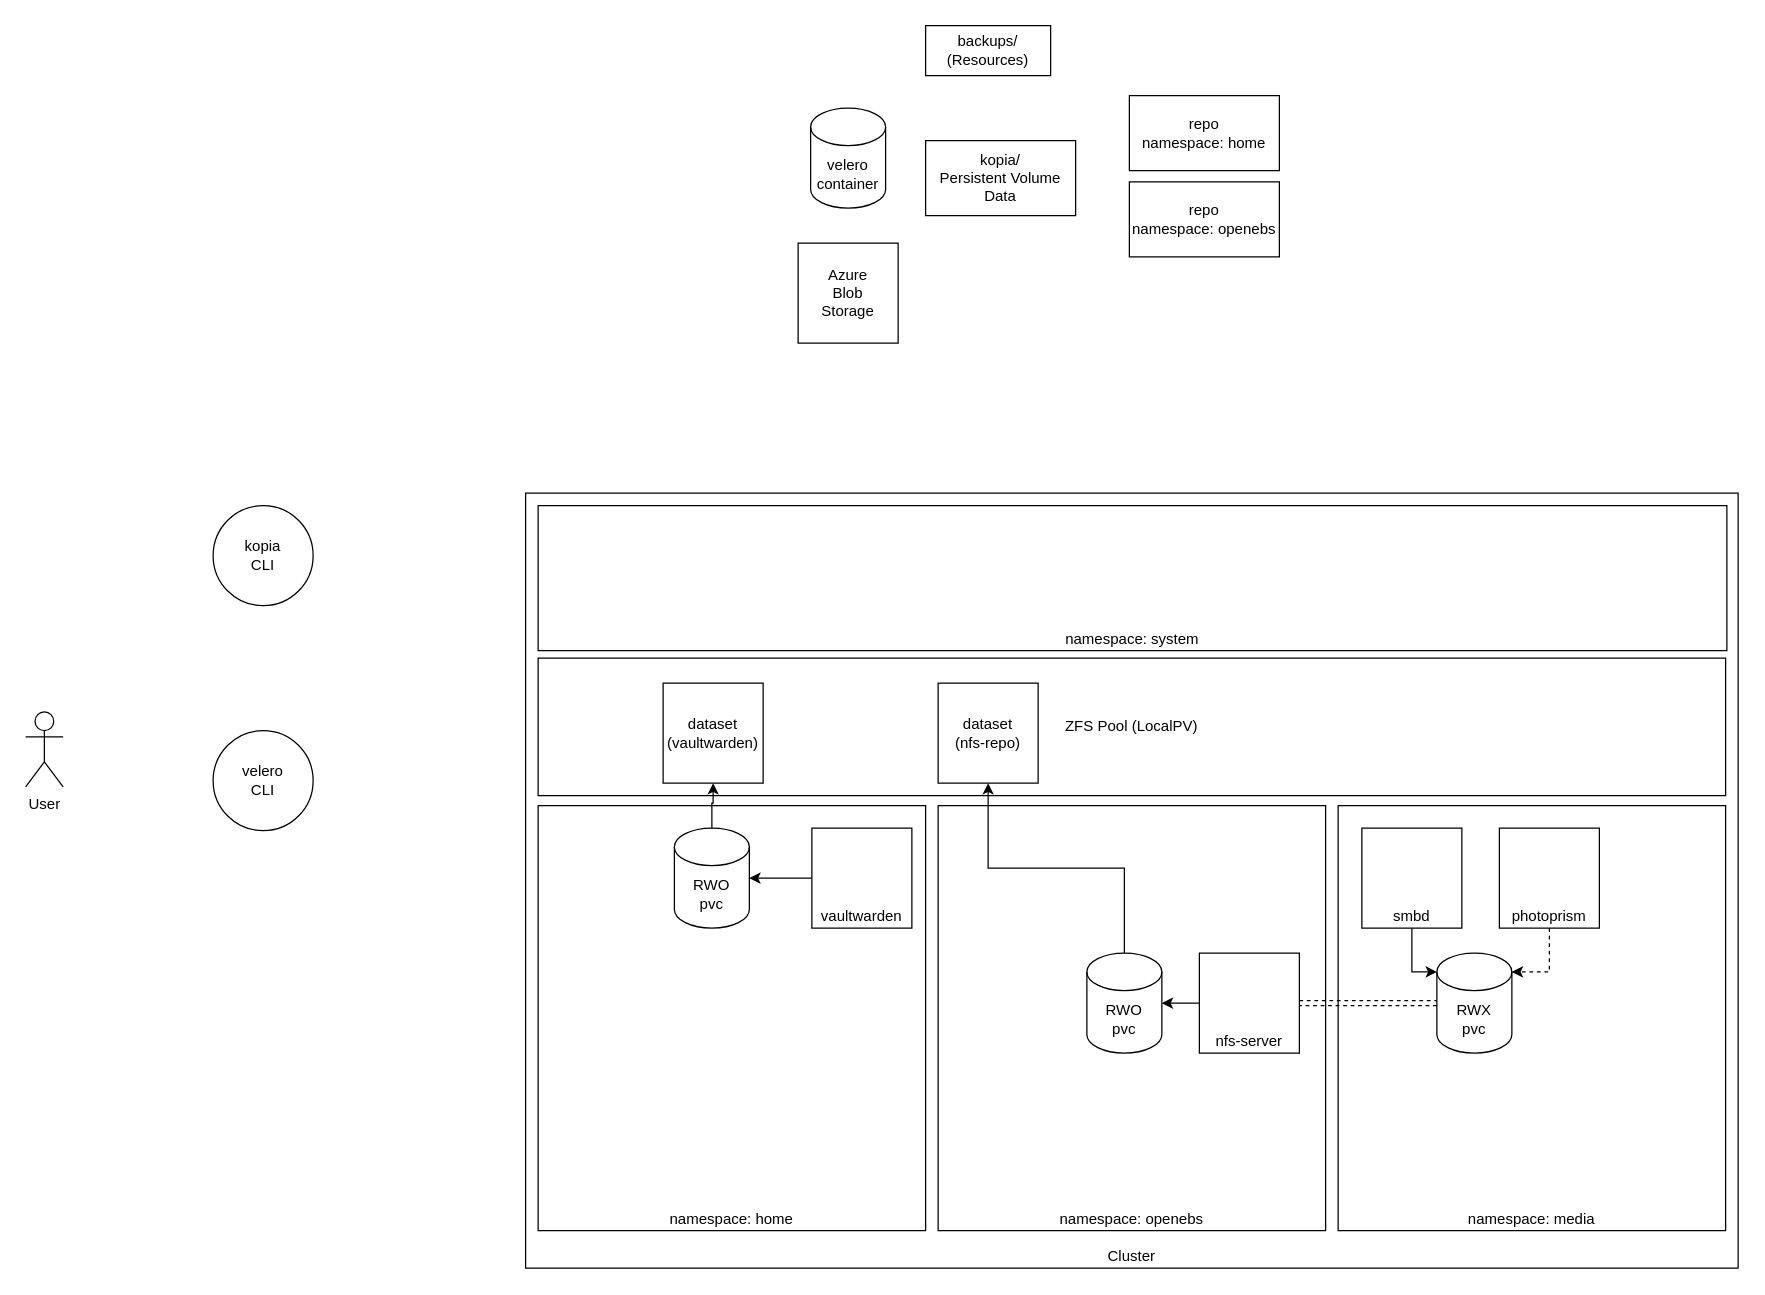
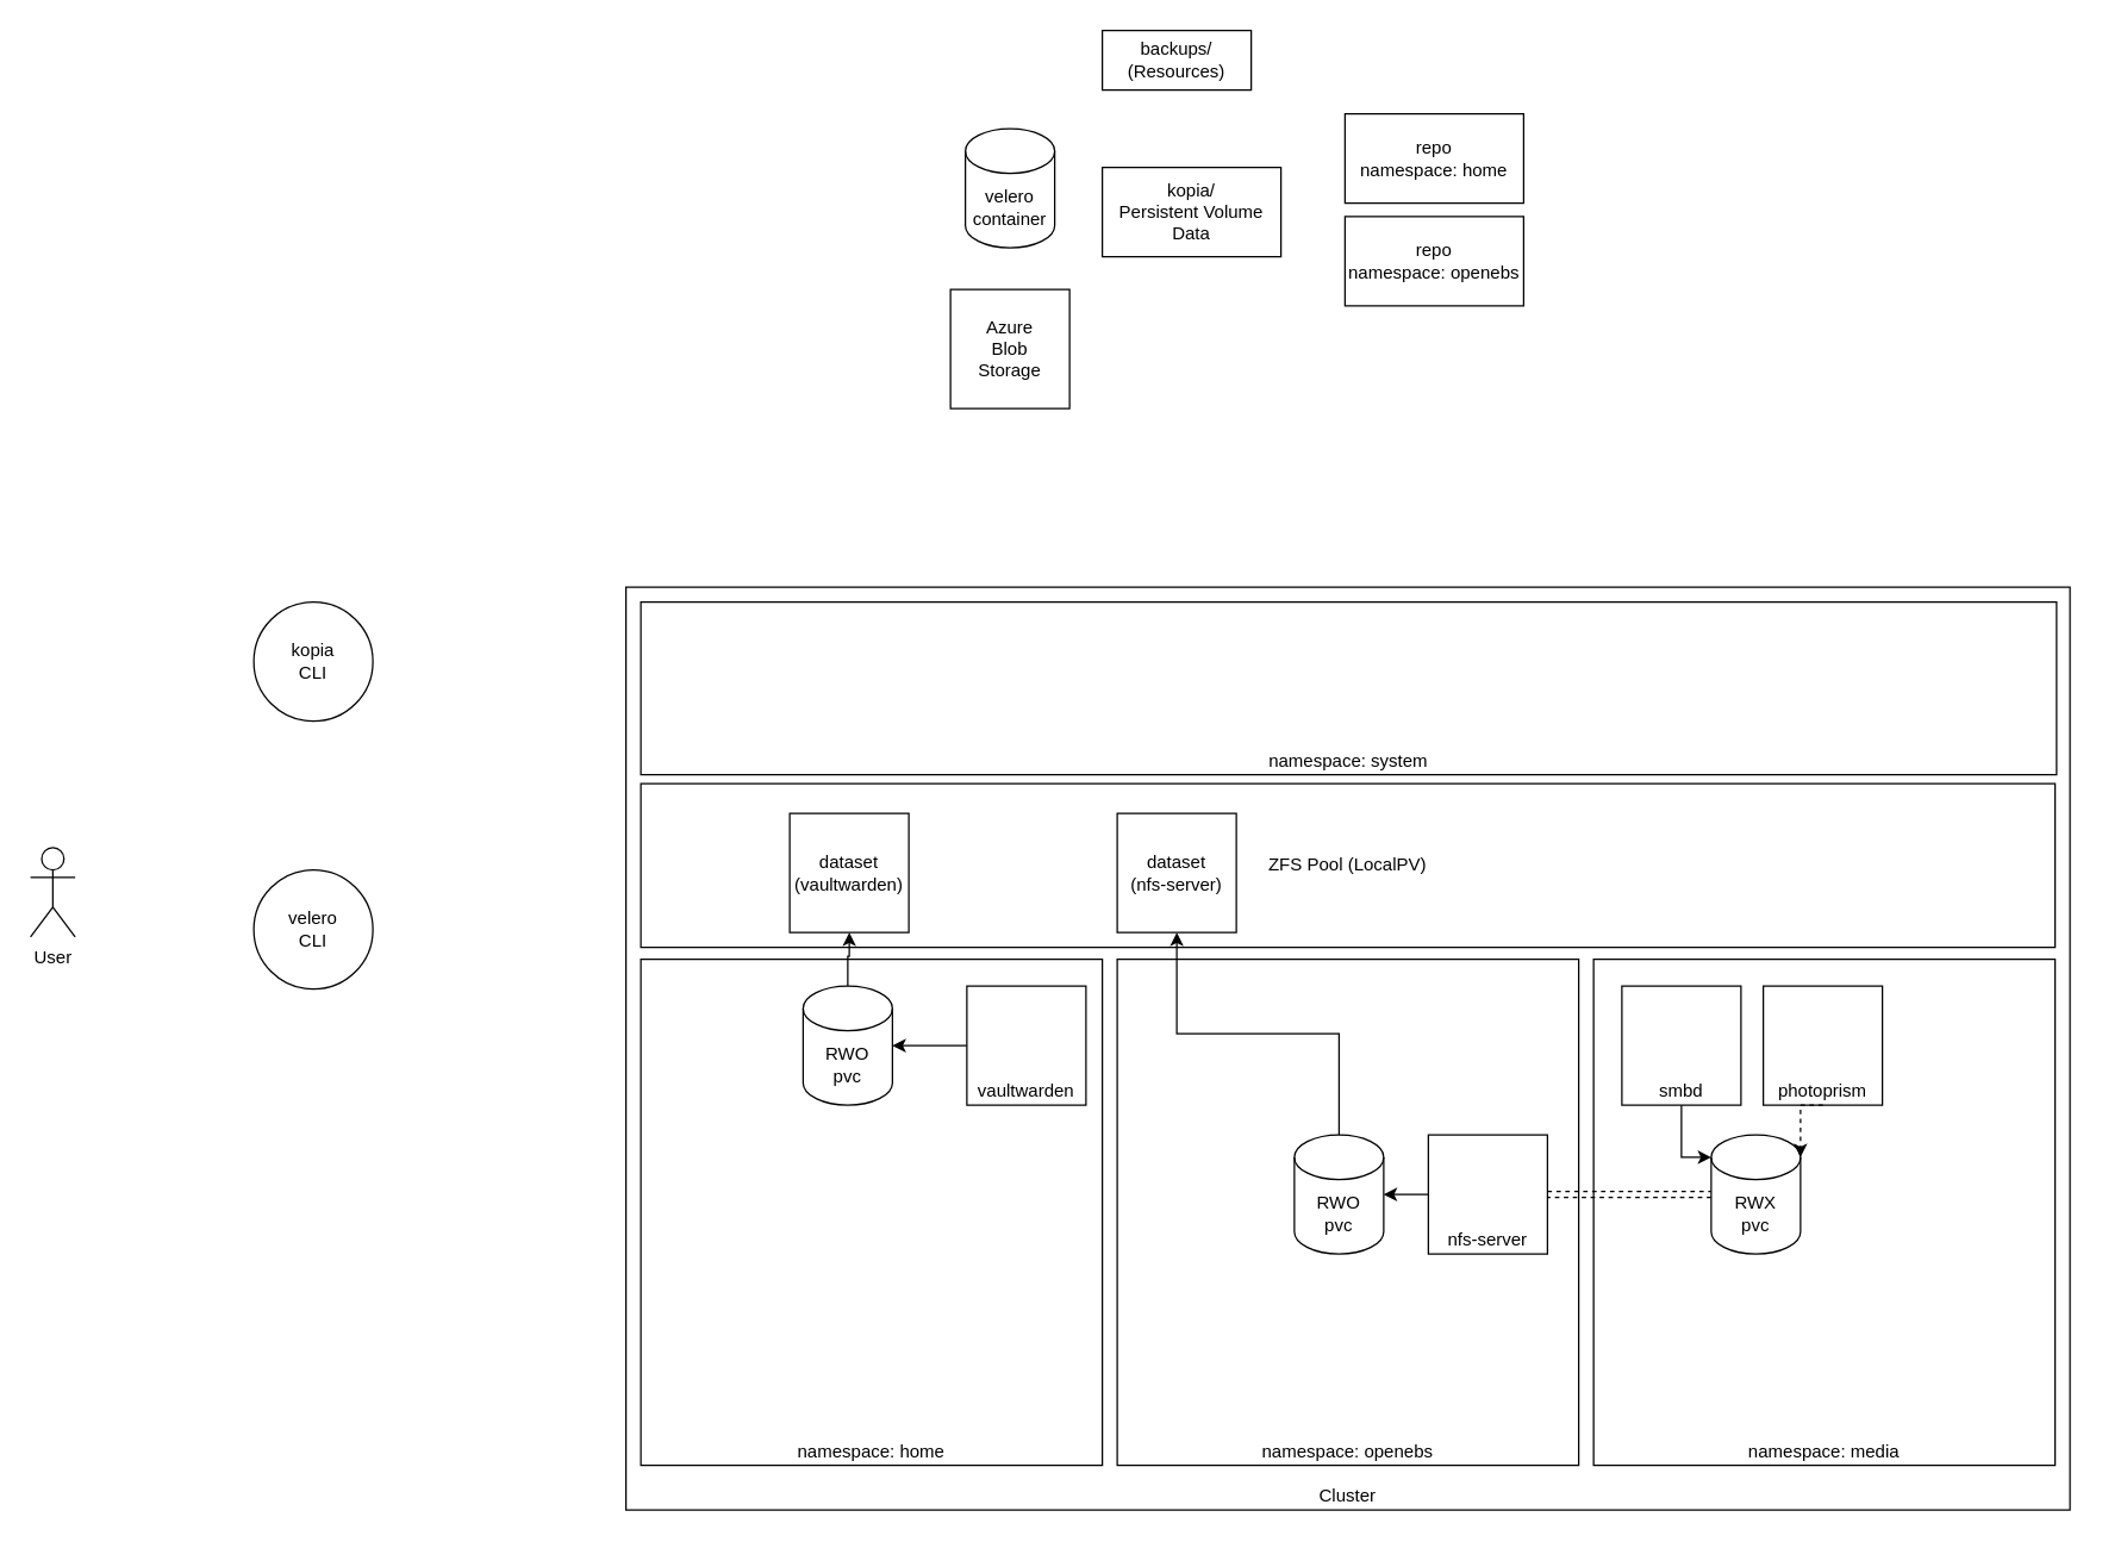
  <mxCell id="0" />
  <mxCell id="1" parent="0" />
  <mxCell id="2" value="Cluster" style="rounded=0;whiteSpace=wrap;html=1;verticalAlign=bottom;" vertex="1" parent="1"><mxGeometry x="420" y="394" width="970" height="620" as="geometry" /></mxCell>
  <mxCell id="3" value="namespace: home" style="rounded=0;whiteSpace=wrap;html=1;verticalAlign=bottom;" vertex="1" parent="1"><mxGeometry x="430" y="644" width="310" height="340.0" as="geometry" /></mxCell>
  <mxCell id="4" value="namespace: openebs" style="rounded=0;whiteSpace=wrap;html=1;verticalAlign=bottom;" vertex="1" parent="1"><mxGeometry x="750" y="644" width="310" height="340.0" as="geometry" /></mxCell>
  <mxCell id="5" value="namespace: media" style="rounded=0;whiteSpace=wrap;html=1;verticalAlign=bottom;" vertex="1" parent="1"><mxGeometry x="1070" y="644" width="310" height="340.0" as="geometry" /></mxCell>
  <mxCell id="6" value="smbd" style="whiteSpace=wrap;html=1;aspect=fixed;verticalAlign=bottom;" vertex="1" parent="1"><mxGeometry x="1089" y="662" width="80" height="80" as="geometry" /></mxCell>
- <mxCell id="7" value="photoprism" style="whiteSpace=wrap;html=1;aspect=fixed;verticalAlign=bottom;" vertex="1" parent="1"><mxGeometry x="1199" y="662" width="80" height="80" as="geometry" /></mxCell>
+ <mxCell id="7" value="photoprism" style="whiteSpace=wrap;html=1;aspect=fixed;verticalAlign=bottom;" vertex="1" parent="1"><mxGeometry x="1184" y="662" width="80" height="80" as="geometry" /></mxCell>
  <mxCell id="8" style="edgeStyle=orthogonalEdgeStyle;rounded=0;orthogonalLoop=1;jettySize=auto;html=1;exitX=0;exitY=0.5;exitDx=0;exitDy=0;" edge="1" parent="1" source="9" target="17"><mxGeometry relative="1" as="geometry" /></mxCell>
  <mxCell id="9" value="nfs-server" style="whiteSpace=wrap;html=1;aspect=fixed;verticalAlign=bottom;" vertex="1" parent="1"><mxGeometry x="959" y="762" width="80" height="80" as="geometry" /></mxCell>
  <mxCell id="10" style="edgeStyle=orthogonalEdgeStyle;rounded=0;orthogonalLoop=1;jettySize=auto;html=1;exitX=0;exitY=0.5;exitDx=0;exitDy=0;" edge="1" parent="1" source="11" target="14"><mxGeometry relative="1" as="geometry" /></mxCell>
  <mxCell id="11" value="vaultwarden" style="whiteSpace=wrap;html=1;aspect=fixed;verticalAlign=bottom;" vertex="1" parent="1"><mxGeometry x="649" y="662" width="80" height="80" as="geometry" /></mxCell>
  <mxCell id="12" value="ZFS Pool (LocalPV)" style="rounded=0;whiteSpace=wrap;html=1;" vertex="1" parent="1"><mxGeometry x="430" y="526" width="950" height="110" as="geometry" /></mxCell>
  <mxCell id="13" style="edgeStyle=orthogonalEdgeStyle;rounded=0;orthogonalLoop=1;jettySize=auto;html=1;exitX=0.5;exitY=0;exitDx=0;exitDy=0;exitPerimeter=0;" edge="1" parent="1" source="14" target="15"><mxGeometry relative="1" as="geometry" /></mxCell>
  <mxCell id="14" value="RWO&lt;br&gt;pvc" style="shape=cylinder3;whiteSpace=wrap;html=1;boundedLbl=1;backgroundOutline=1;size=15;" vertex="1" parent="1"><mxGeometry x="539" y="662" width="60" height="80" as="geometry" /></mxCell>
  <mxCell id="15" value="dataset&lt;br&gt;(vaultwarden)" style="whiteSpace=wrap;html=1;aspect=fixed;" vertex="1" parent="1"><mxGeometry x="530" y="546" width="80" height="80" as="geometry" /></mxCell>
  <mxCell id="16" style="edgeStyle=orthogonalEdgeStyle;rounded=0;orthogonalLoop=1;jettySize=auto;html=1;exitX=0.5;exitY=0;exitDx=0;exitDy=0;exitPerimeter=0;" edge="1" parent="1" source="17" target="18"><mxGeometry relative="1" as="geometry" /></mxCell>
  <mxCell id="17" value="RWO&lt;br&gt;pvc" style="shape=cylinder3;whiteSpace=wrap;html=1;boundedLbl=1;backgroundOutline=1;size=15;" vertex="1" parent="1"><mxGeometry x="869" y="762" width="60" height="80" as="geometry" /></mxCell>
- <mxCell id="18" value="dataset&lt;br&gt;(nfs-repo)" style="whiteSpace=wrap;html=1;aspect=fixed;" vertex="1" parent="1"><mxGeometry x="750" y="546" width="80" height="80" as="geometry" /></mxCell>
+ <mxCell id="18" value="dataset&lt;br&gt;(nfs-server)" style="whiteSpace=wrap;html=1;aspect=fixed;" vertex="1" parent="1"><mxGeometry x="750" y="546" width="80" height="80" as="geometry" /></mxCell>
  <mxCell id="19" style="edgeStyle=orthogonalEdgeStyle;rounded=0;orthogonalLoop=1;jettySize=auto;html=1;exitX=0;exitY=0.5;exitDx=0;exitDy=0;exitPerimeter=0;shape=link;dashed=1;" edge="1" parent="1" source="20" target="9"><mxGeometry relative="1" as="geometry" /></mxCell>
  <mxCell id="20" value="RWX&lt;br&gt;pvc" style="shape=cylinder3;whiteSpace=wrap;html=1;boundedLbl=1;backgroundOutline=1;size=15;" vertex="1" parent="1"><mxGeometry x="1149" y="762" width="60" height="80" as="geometry" /></mxCell>
  <mxCell id="21" style="edgeStyle=orthogonalEdgeStyle;rounded=0;orthogonalLoop=1;jettySize=auto;html=1;exitX=0.5;exitY=1;exitDx=0;exitDy=0;entryX=1;entryY=0;entryDx=0;entryDy=15;entryPerimeter=0;dashed=1;" edge="1" parent="1" source="7" target="20"><mxGeometry relative="1" as="geometry" /></mxCell>
  <mxCell id="22" style="edgeStyle=orthogonalEdgeStyle;rounded=0;orthogonalLoop=1;jettySize=auto;html=1;exitX=0.5;exitY=1;exitDx=0;exitDy=0;entryX=0;entryY=0;entryDx=0;entryDy=15;entryPerimeter=0;" edge="1" parent="1" source="6" target="20"><mxGeometry relative="1" as="geometry" /></mxCell>
  <mxCell id="23" value="User" style="shape=umlActor;verticalLabelPosition=bottom;verticalAlign=top;html=1;outlineConnect=0;" vertex="1" parent="1"><mxGeometry x="20" y="569" width="30" height="60" as="geometry" /></mxCell>
  <mxCell id="24" value="velero&lt;br&gt;CLI" style="ellipse;whiteSpace=wrap;html=1;aspect=fixed;" vertex="1" parent="1"><mxGeometry x="170" y="584" width="80" height="80" as="geometry" /></mxCell>
  <mxCell id="25" value="kopia&lt;br&gt;CLI" style="ellipse;whiteSpace=wrap;html=1;aspect=fixed;" vertex="1" parent="1"><mxGeometry x="170" y="404" width="80" height="80" as="geometry" /></mxCell>
  <mxCell id="26" value="namespace: system" style="rounded=0;whiteSpace=wrap;html=1;verticalAlign=bottom;" vertex="1" parent="1"><mxGeometry x="430" y="404" width="951" height="116" as="geometry" /></mxCell>
  <mxCell id="27" value="Azure&lt;br&gt;Blob&lt;br&gt;Storage" style="whiteSpace=wrap;html=1;aspect=fixed;" vertex="1" parent="1"><mxGeometry x="638" y="194" width="80" height="80" as="geometry" /></mxCell>
  <mxCell id="28" value="velero&lt;br&gt;container" style="shape=cylinder3;whiteSpace=wrap;html=1;boundedLbl=1;backgroundOutline=1;size=15;" vertex="1" parent="1"><mxGeometry x="648" y="86" width="60" height="80" as="geometry" /></mxCell>
  <mxCell id="29" value="backups/&lt;br&gt;(Resources)" style="rounded=0;whiteSpace=wrap;html=1;" vertex="1" parent="1"><mxGeometry x="740" y="20" width="100" height="40" as="geometry" /></mxCell>
  <mxCell id="30" value="kopia/&lt;br&gt;Persistent Volume Data" style="rounded=0;whiteSpace=wrap;html=1;" vertex="1" parent="1"><mxGeometry x="740" y="112" width="120" height="60" as="geometry" /></mxCell>
  <mxCell id="31" value="repo&lt;br&gt;namespace: home" style="rounded=0;whiteSpace=wrap;html=1;" vertex="1" parent="1"><mxGeometry x="903" y="76" width="120" height="60" as="geometry" /></mxCell>
  <mxCell id="32" value="repo&lt;br&gt;namespace: openebs" style="rounded=0;whiteSpace=wrap;html=1;" vertex="1" parent="1"><mxGeometry x="903" y="145" width="120" height="60" as="geometry" /></mxCell>
